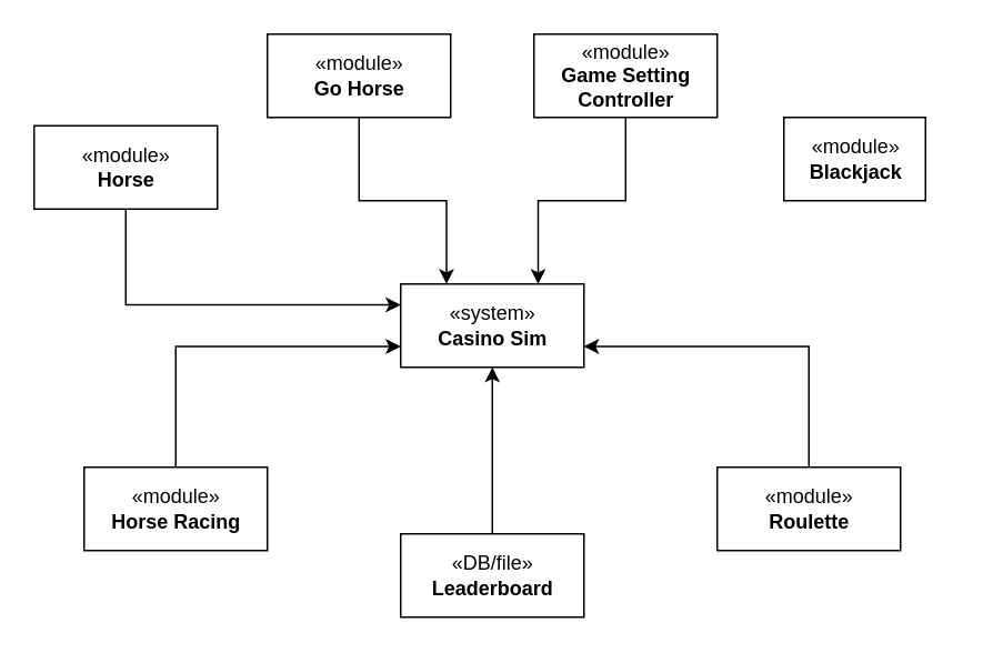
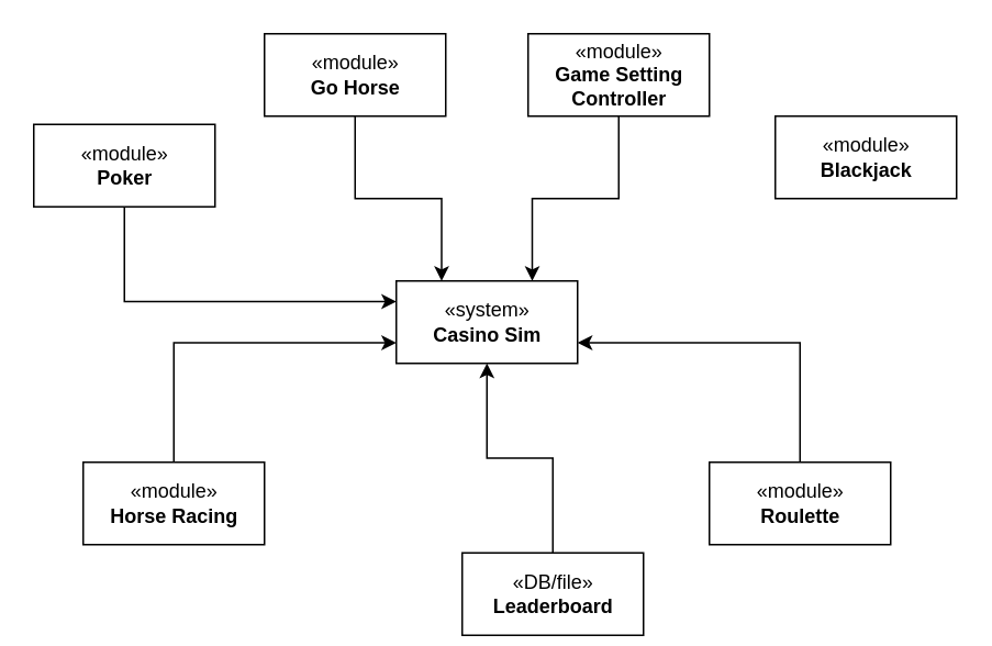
  <mxCell id="0" />
  <mxCell id="1" parent="0" />
  <mxCell id="2" value="«system»&lt;br&gt;&lt;b&gt;Casino Sim&lt;/b&gt;&lt;br&gt;" style="html=1;" vertex="1" parent="1"><mxGeometry x="240" y="170" width="110" height="50" as="geometry" /></mxCell>
  <mxCell id="3" style="edgeStyle=orthogonalEdgeStyle;rounded=0;orthogonalLoop=1;jettySize=auto;html=1;exitX=0.5;exitY=1;exitDx=0;exitDy=0;entryX=0;entryY=0.25;entryDx=0;entryDy=0;" edge="1" parent="1" source="4" target="2"><mxGeometry relative="1" as="geometry" /></mxCell>
- <mxCell id="4" value="«module»&lt;br&gt;&lt;b&gt;Horse&lt;/b&gt;&lt;br&gt;" style="html=1;" vertex="1" parent="1"><mxGeometry x="20" y="75" width="110" height="50" as="geometry" /></mxCell>
+ <mxCell id="4" value="«module»&lt;br&gt;&lt;b&gt;Poker&lt;/b&gt;&lt;br&gt;" style="html=1;" vertex="1" parent="1"><mxGeometry x="20" y="75" width="110" height="50" as="geometry" /></mxCell>
  <mxCell id="5" style="edgeStyle=orthogonalEdgeStyle;rounded=0;orthogonalLoop=1;jettySize=auto;html=1;exitX=0.5;exitY=1;exitDx=0;exitDy=0;entryX=0.25;entryY=0;entryDx=0;entryDy=0;" edge="1" parent="1" source="6" target="2"><mxGeometry relative="1" as="geometry" /></mxCell>
  <mxCell id="6" value="«module»&lt;br&gt;&lt;b&gt;Go Horse&lt;/b&gt;&lt;br&gt;" style="html=1;" vertex="1" parent="1"><mxGeometry x="160" y="20" width="110" height="50" as="geometry" /></mxCell>
- <mxCell id="7" value="«module»&lt;br&gt;&lt;b&gt;Blackjack&lt;/b&gt;&lt;br&gt;" style="html=1;" vertex="1" parent="1"><mxGeometry x="470" y="70" width="85" height="50" as="geometry" /></mxCell>
+ <mxCell id="7" value="«module»&lt;br&gt;&lt;b&gt;Blackjack&lt;/b&gt;&lt;br&gt;" style="html=1;" vertex="1" parent="1"><mxGeometry x="470" y="70" width="110" height="50" as="geometry" /></mxCell>
  <mxCell id="8" style="edgeStyle=orthogonalEdgeStyle;rounded=0;orthogonalLoop=1;jettySize=auto;html=1;exitX=0.5;exitY=0;exitDx=0;exitDy=0;entryX=1;entryY=0.75;entryDx=0;entryDy=0;" edge="1" parent="1" source="9" target="2"><mxGeometry relative="1" as="geometry" /></mxCell>
  <mxCell id="9" value="«module»&lt;br&gt;&lt;b&gt;Roulette&lt;/b&gt;" style="html=1;" vertex="1" parent="1"><mxGeometry x="430" y="280" width="110" height="50" as="geometry" /></mxCell>
  <mxCell id="10" style="edgeStyle=orthogonalEdgeStyle;rounded=0;orthogonalLoop=1;jettySize=auto;html=1;exitX=0.5;exitY=0;exitDx=0;exitDy=0;entryX=0;entryY=0.75;entryDx=0;entryDy=0;" edge="1" parent="1" source="11" target="2"><mxGeometry relative="1" as="geometry" /></mxCell>
  <mxCell id="11" value="«module»&lt;br&gt;&lt;b&gt;Horse Racing&lt;/b&gt;&lt;br&gt;" style="html=1;" vertex="1" parent="1"><mxGeometry x="50" y="280" width="110" height="50" as="geometry" /></mxCell>
  <mxCell id="12" style="edgeStyle=orthogonalEdgeStyle;rounded=0;orthogonalLoop=1;jettySize=auto;html=1;exitX=0.5;exitY=0;exitDx=0;exitDy=0;entryX=0.5;entryY=1;entryDx=0;entryDy=0;" edge="1" parent="1" source="13" target="2"><mxGeometry relative="1" as="geometry" /></mxCell>
- <mxCell id="13" value="«DB/file»&lt;br&gt;&lt;b&gt;Leaderboard&lt;/b&gt;&lt;br&gt;" style="html=1;" vertex="1" parent="1"><mxGeometry x="240" y="320" width="110" height="50" as="geometry" /></mxCell>
+ <mxCell id="13" value="«DB/file»&lt;br&gt;&lt;b&gt;Leaderboard&lt;/b&gt;&lt;br&gt;" style="html=1;" vertex="1" parent="1"><mxGeometry x="280" y="335" width="110" height="50" as="geometry" /></mxCell>
  <mxCell id="14" style="edgeStyle=orthogonalEdgeStyle;rounded=0;orthogonalLoop=1;jettySize=auto;html=1;exitX=0.5;exitY=1;exitDx=0;exitDy=0;entryX=0.75;entryY=0;entryDx=0;entryDy=0;" edge="1" parent="1" source="15" target="2"><mxGeometry relative="1" as="geometry" /></mxCell>
  <mxCell id="15" value="«module»&lt;br&gt;&lt;b&gt;Game Setting&lt;br&gt;Controller&lt;/b&gt;&lt;br&gt;" style="html=1;" vertex="1" parent="1"><mxGeometry x="320" y="20" width="110" height="50" as="geometry" /></mxCell>
